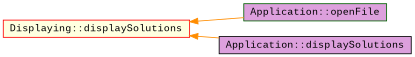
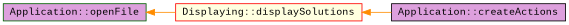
  digraph {
    fontname="Liberation Mono"
    rankdir=LR
    node [fillcolor=plum fontname="Liberation Mono" fontsize=12 shape=record style=filled]
    edge [color=darkorange dir=back fontname="Liberation Mono" fontsize=12 labelfontname=Helvetica labelfontsize=12 style=solid]
    n1 [color=red fillcolor=lightyellow fontcolor=black height=0.2 label="Displaying::displaySolutions" width=0.4]
    n2 [color=darkgreen height=0.2 label="Application::openFile" width=0.4]
-   n3 [color=black height=0.2 label="Application::displaySolutions" width=0.4]
-   n1 -> n2
+   n3 [color=black height=0.2 label="Application::createActions" width=0.4]
+   n2 -> n1
    n1 -> n3
  }
